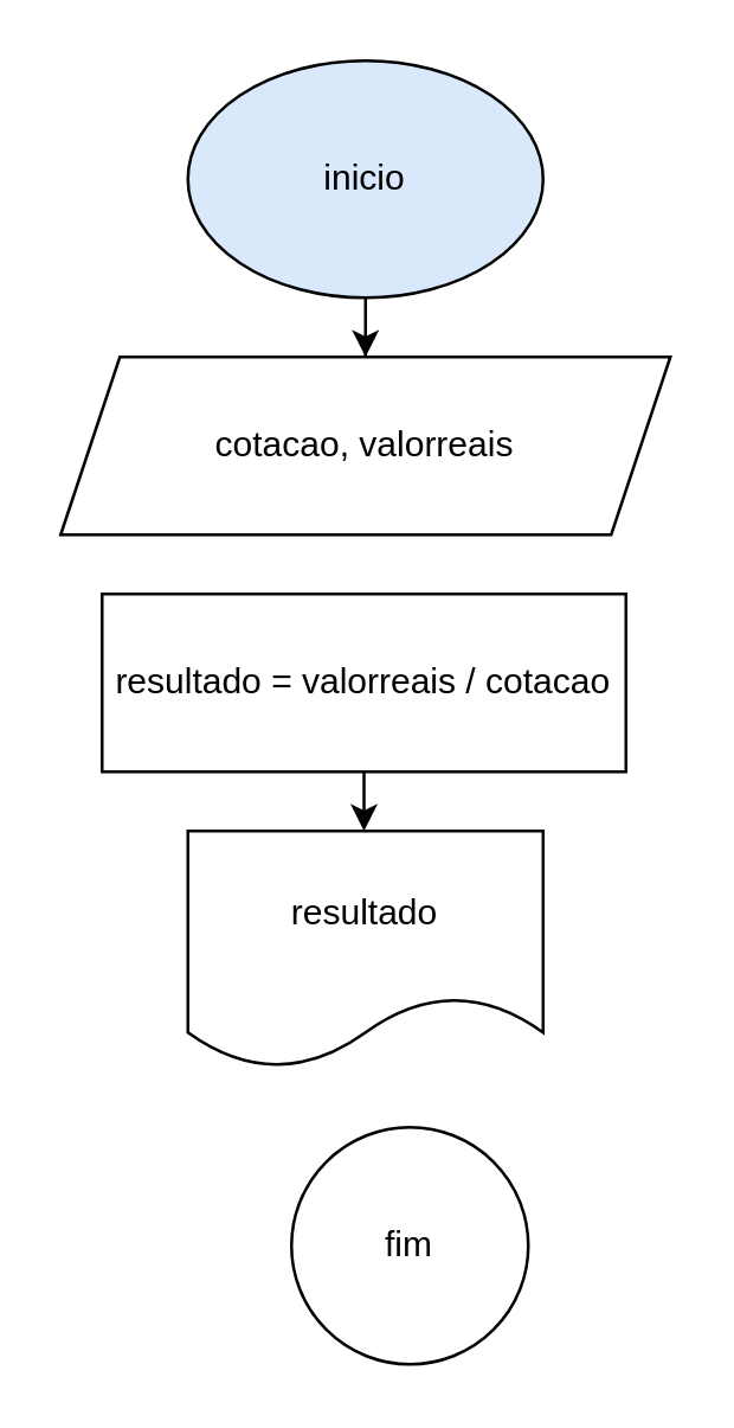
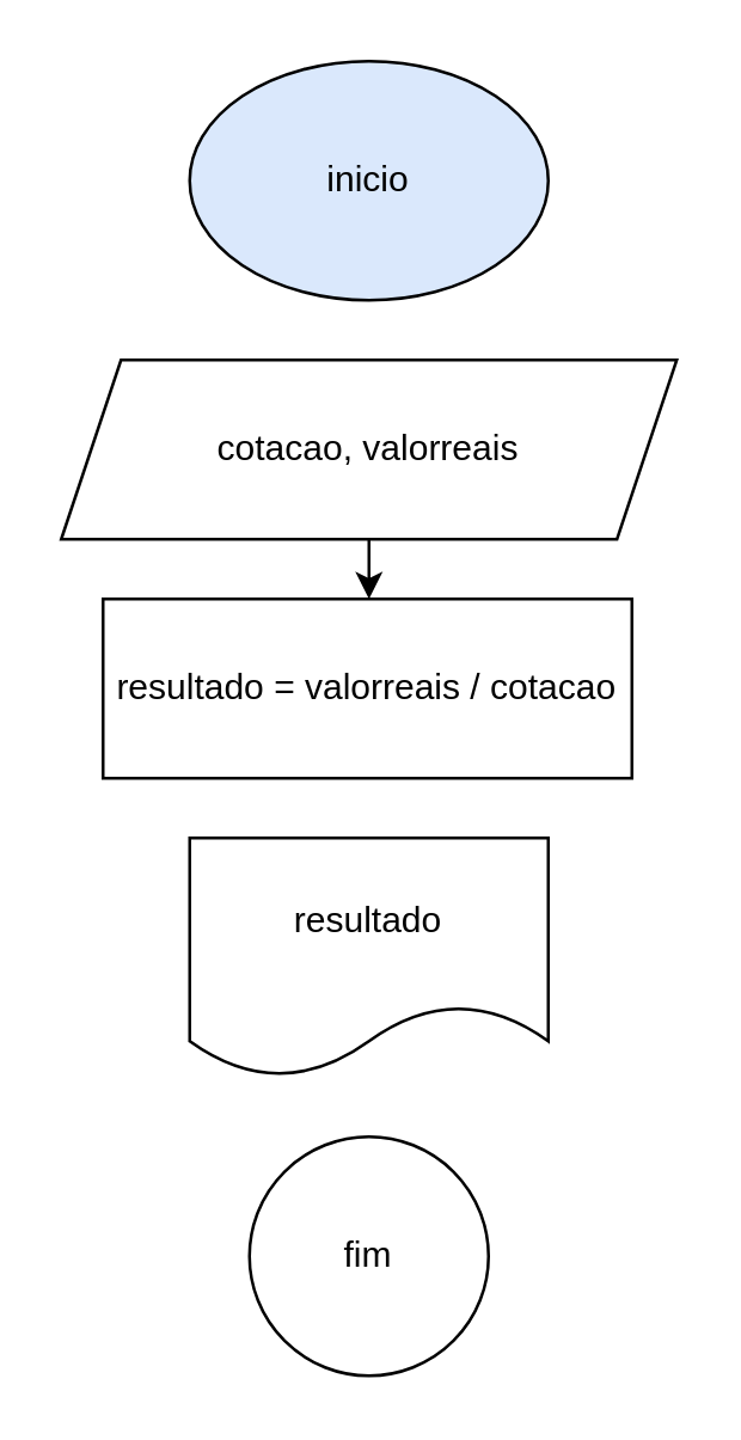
  <mxCell id="0" />
  <mxCell id="1" parent="0" />
- <mxCell id="2" value="" style="edgeStyle=orthogonalEdgeStyle;rounded=0;orthogonalLoop=1;jettySize=auto;html=1;" edge="1" parent="1" source="3" target="5"><mxGeometry relative="1" as="geometry" /></mxCell>
  <mxCell id="3" value="inicio" style="ellipse;whiteSpace=wrap;html=1;fillColor=#dae8fc;" vertex="1" parent="1"><mxGeometry x="63" y="20" width="120" height="80" as="geometry" /></mxCell>
+ <mxCell id="4" value="" style="edgeStyle=orthogonalEdgeStyle;rounded=0;orthogonalLoop=1;jettySize=auto;html=1;" edge="1" parent="1" source="5" target="7"><mxGeometry relative="1" as="geometry" /></mxCell>
  <mxCell id="5" value="cotacao, valorreais" style="shape=parallelogram;perimeter=parallelogramPerimeter;whiteSpace=wrap;html=1;fixedSize=1;" vertex="1" parent="1"><mxGeometry x="20" y="120" width="206" height="60" as="geometry" /></mxCell>
- <mxCell id="6" value="" style="edgeStyle=orthogonalEdgeStyle;rounded=0;orthogonalLoop=1;jettySize=auto;html=1;" edge="1" parent="1" source="7" target="8"><mxGeometry relative="1" as="geometry" /></mxCell>
  <mxCell id="7" value="resultado = valorreais / cotacao" style="whiteSpace=wrap;html=1;" vertex="1" parent="1"><mxGeometry x="34" y="200" width="177" height="60" as="geometry" /></mxCell>
  <mxCell id="8" value="resultado" style="shape=document;whiteSpace=wrap;html=1;boundedLbl=1;" vertex="1" parent="1"><mxGeometry x="63" y="280" width="120" height="80" as="geometry" /></mxCell>
- <mxCell id="9" value="fim" style="ellipse;whiteSpace=wrap;html=1;" vertex="1" parent="1"><mxGeometry x="98" y="380" width="80" height="80" as="geometry" /></mxCell>
+ <mxCell id="9" value="fim" style="ellipse;whiteSpace=wrap;html=1;" vertex="1" parent="1"><mxGeometry x="83" y="380" width="80" height="80" as="geometry" /></mxCell>
